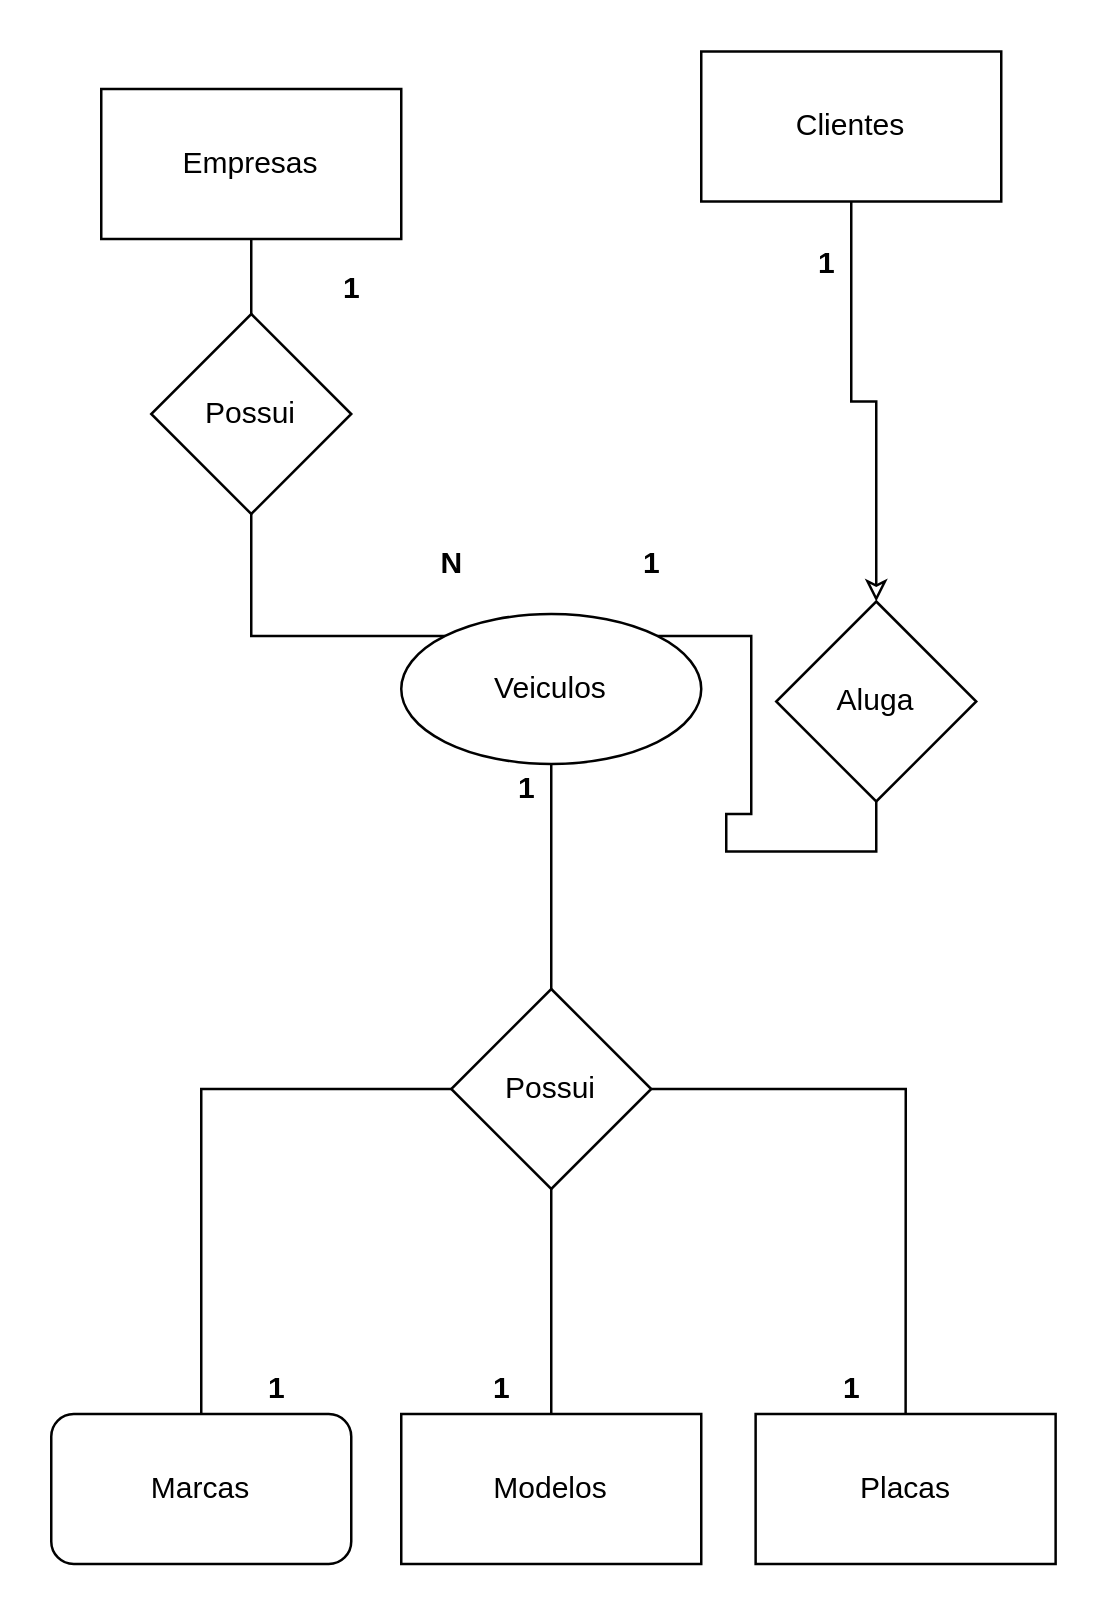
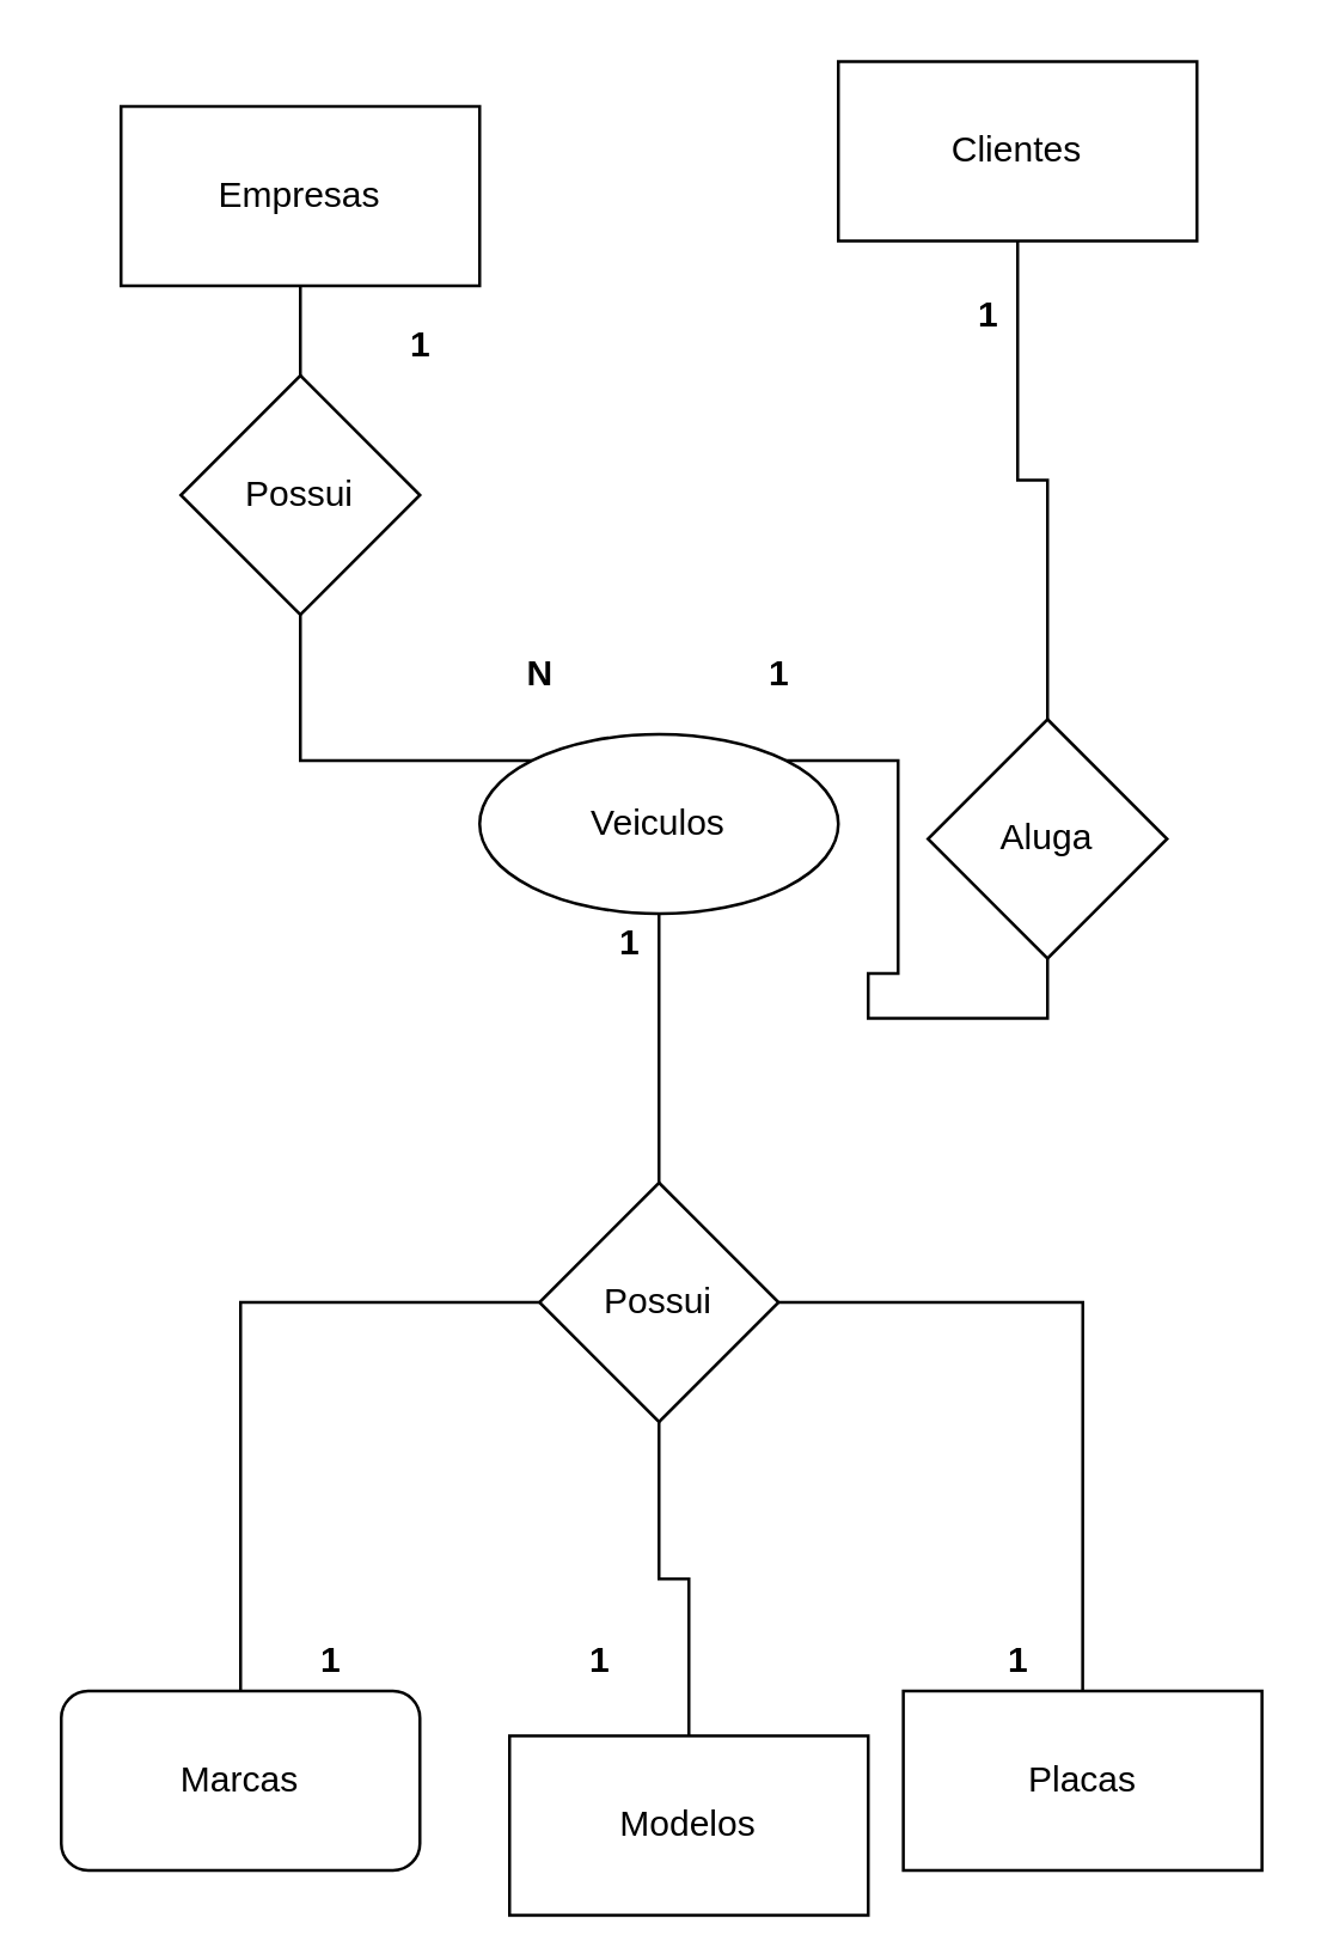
  <mxCell id="0" />
  <mxCell id="1" parent="0" />
  <mxCell id="2" value="" style="edgeStyle=orthogonalEdgeStyle;rounded=0;orthogonalLoop=1;jettySize=auto;html=1;endArrow=none;endFill=0;" parent="1" source="3" target="10" edge="1"><mxGeometry relative="1" as="geometry" /></mxCell>
  <mxCell id="3" value="Empresas" style="whiteSpace=wrap;html=1;" parent="1" vertex="1"><mxGeometry x="40" y="35" width="120" height="60" as="geometry" /></mxCell>
  <mxCell id="4" style="edgeStyle=orthogonalEdgeStyle;rounded=0;orthogonalLoop=1;jettySize=auto;html=1;exitX=0;exitY=0;exitDx=0;exitDy=0;endArrow=none;endFill=0;" parent="1" source="7" target="10" edge="1"><mxGeometry relative="1" as="geometry" /></mxCell>
  <mxCell id="5" style="edgeStyle=orthogonalEdgeStyle;rounded=0;orthogonalLoop=1;jettySize=auto;html=1;exitX=1;exitY=0;exitDx=0;exitDy=0;entryX=0.5;entryY=1;entryDx=0;entryDy=0;endArrow=none;endFill=0;" parent="1" source="7" target="11" edge="1"><mxGeometry relative="1" as="geometry" /></mxCell>
  <mxCell id="6" style="edgeStyle=orthogonalEdgeStyle;rounded=0;orthogonalLoop=1;jettySize=auto;html=1;exitX=0.5;exitY=1;exitDx=0;exitDy=0;entryX=0.5;entryY=0;entryDx=0;entryDy=0;endArrow=none;endFill=0;" parent="1" source="7" target="13" edge="1"><mxGeometry relative="1" as="geometry" /></mxCell>
  <mxCell id="7" value="Veiculos" style="ellipse;whiteSpace=wrap;html=1;" parent="1" vertex="1"><mxGeometry x="160" y="245" width="120" height="60" as="geometry" /></mxCell>
- <mxCell id="8" value="" style="edgeStyle=orthogonalEdgeStyle;rounded=0;orthogonalLoop=1;jettySize=auto;html=1;endArrow=classic;endFill=0;" parent="1" source="9" target="11" edge="1"><mxGeometry relative="1" as="geometry" /></mxCell>
+ <mxCell id="8" value="" style="edgeStyle=orthogonalEdgeStyle;rounded=0;orthogonalLoop=1;jettySize=auto;html=1;endArrow=none;endFill=0;" parent="1" source="9" target="11" edge="1"><mxGeometry relative="1" as="geometry" /></mxCell>
  <mxCell id="9" value="Clientes" style="whiteSpace=wrap;html=1;" parent="1" vertex="1"><mxGeometry x="280" y="20" width="120" height="60" as="geometry" /></mxCell>
  <mxCell id="10" value="Possui" style="rhombus;whiteSpace=wrap;html=1;" parent="1" vertex="1"><mxGeometry x="60" y="125" width="80" height="80" as="geometry" /></mxCell>
  <mxCell id="11" value="Aluga" style="rhombus;whiteSpace=wrap;html=1;" parent="1" vertex="1"><mxGeometry x="310" y="240" width="80" height="80" as="geometry" /></mxCell>
  <mxCell id="12" value="" style="edgeStyle=orthogonalEdgeStyle;rounded=0;orthogonalLoop=1;jettySize=auto;html=1;endArrow=none;endFill=0;" parent="1" source="13" target="16" edge="1"><mxGeometry relative="1" as="geometry" /></mxCell>
  <mxCell id="13" value="Possui" style="rhombus;whiteSpace=wrap;html=1;" parent="1" vertex="1"><mxGeometry x="180" y="395" width="80" height="80" as="geometry" /></mxCell>
  <mxCell id="14" style="edgeStyle=orthogonalEdgeStyle;rounded=0;orthogonalLoop=1;jettySize=auto;html=1;exitX=0.5;exitY=0;exitDx=0;exitDy=0;entryX=0;entryY=0.5;entryDx=0;entryDy=0;endArrow=none;endFill=0;" parent="1" source="15" target="13" edge="1"><mxGeometry relative="1" as="geometry" /></mxCell>
  <mxCell id="15" value="Marcas" style="whiteSpace=wrap;html=1;rounded=1;" parent="1" vertex="1"><mxGeometry x="20" y="565" width="120" height="60" as="geometry" /></mxCell>
- <mxCell id="16" value="Modelos" style="whiteSpace=wrap;html=1;" parent="1" vertex="1"><mxGeometry x="160" y="565" width="120" height="60" as="geometry" /></mxCell>
+ <mxCell id="16" value="Modelos" style="whiteSpace=wrap;html=1;" parent="1" vertex="1"><mxGeometry x="170" y="580" width="120" height="60" as="geometry" /></mxCell>
  <mxCell id="17" style="edgeStyle=orthogonalEdgeStyle;rounded=0;orthogonalLoop=1;jettySize=auto;html=1;exitX=0.5;exitY=0;exitDx=0;exitDy=0;entryX=1;entryY=0.5;entryDx=0;entryDy=0;endArrow=none;endFill=0;" parent="1" source="18" target="13" edge="1"><mxGeometry relative="1" as="geometry" /></mxCell>
  <mxCell id="18" value="Placas" style="whiteSpace=wrap;html=1;" parent="1" vertex="1"><mxGeometry x="301.75" y="565" width="120" height="60" as="geometry" /></mxCell>
  <mxCell id="19" value="&lt;b&gt;1&lt;/b&gt;" style="text;html=1;align=center;verticalAlign=middle;resizable=0;points=[];autosize=1;" vertex="1" parent="1"><mxGeometry x="130" y="105" width="20" height="20" as="geometry" /></mxCell>
  <mxCell id="20" value="&lt;b&gt;1&lt;/b&gt;" style="text;html=1;align=center;verticalAlign=middle;resizable=0;points=[];autosize=1;" vertex="1" parent="1"><mxGeometry x="320" y="95" width="20" height="20" as="geometry" /></mxCell>
  <mxCell id="21" value="&lt;b&gt;1&lt;/b&gt;" style="text;html=1;align=center;verticalAlign=middle;resizable=0;points=[];autosize=1;" vertex="1" parent="1"><mxGeometry x="250" y="215" width="20" height="20" as="geometry" /></mxCell>
  <mxCell id="22" value="&lt;b&gt;N&lt;/b&gt;" style="text;html=1;align=center;verticalAlign=middle;resizable=0;points=[];autosize=1;" vertex="1" parent="1"><mxGeometry x="170" y="215" width="20" height="20" as="geometry" /></mxCell>
  <mxCell id="23" value="&lt;b&gt;1&lt;/b&gt;" style="text;html=1;align=center;verticalAlign=middle;resizable=0;points=[];autosize=1;" vertex="1" parent="1"><mxGeometry x="200" y="305" width="20" height="20" as="geometry" /></mxCell>
  <mxCell id="24" value="&lt;b&gt;1&lt;/b&gt;" style="text;html=1;align=center;verticalAlign=middle;resizable=0;points=[];autosize=1;" vertex="1" parent="1"><mxGeometry x="100" y="545" width="20" height="20" as="geometry" /></mxCell>
  <mxCell id="25" value="&lt;b&gt;1&lt;/b&gt;" style="text;html=1;align=center;verticalAlign=middle;resizable=0;points=[];autosize=1;" vertex="1" parent="1"><mxGeometry x="190" y="545" width="20" height="20" as="geometry" /></mxCell>
  <mxCell id="26" value="&lt;b&gt;1&lt;/b&gt;" style="text;html=1;align=center;verticalAlign=middle;resizable=0;points=[];autosize=1;" vertex="1" parent="1"><mxGeometry x="330" y="545" width="20" height="20" as="geometry" /></mxCell>
